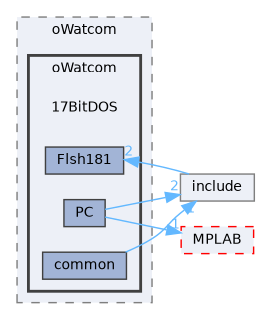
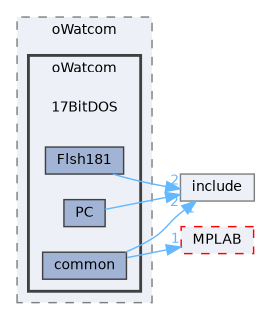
  digraph {
    compound=true
    rankdir=LR
    node [fontname=Helvetica fontsize=10 shape=box color=grey25 fillcolor="#a2b4d6" style=filled]
    edge [color=steelblue1 fontcolor=steelblue1 fontname=Helvetica fontsize=10 headlabel=1 labeldistance=1.5 labelfontname=Helvetica labelfontsize=10]
    n1 [height=0.2 label="17BitDOS" shape=plaintext width=0.4 color="" fillcolor="" style=""]
    n2 [height=0.2 label=common width=0.4]
    n3 [height=0.2 label=Flsh181 width=0.4]
    n4 [height=0.2 label=PC width=0.4]
    n5 [color=grey50 fillcolor="#edf0f7" height=0.2 label=include width=0.4]
    n6 [color=red fillcolor="#edf0f7" height=0.2 label=MPLAB style="filled,dashed" width=0.4]
    subgraph cluster_1 {
      bgcolor="#edf0f7"
      fontname=Helvetica
      fontsize=10
      label=oWatcom
      pencolor=grey50
      style="filled,dashed"
      subgraph cluster_2 {
        bgcolor="#edf0f7"
        fontname=Helvetica
        fontsize=10
        label=oWatcom
        pencolor=grey25
        style="filled,bold"
        n1
        n2
        n3
        n4
      }
    }
    n2 -> n5
-   n5 -> n3 [headlabel=2]
+   n3 -> n5 [headlabel=2]
    n4 -> n5 [headlabel=2]
-   n4 -> n6
+   n2 -> n6
  }
